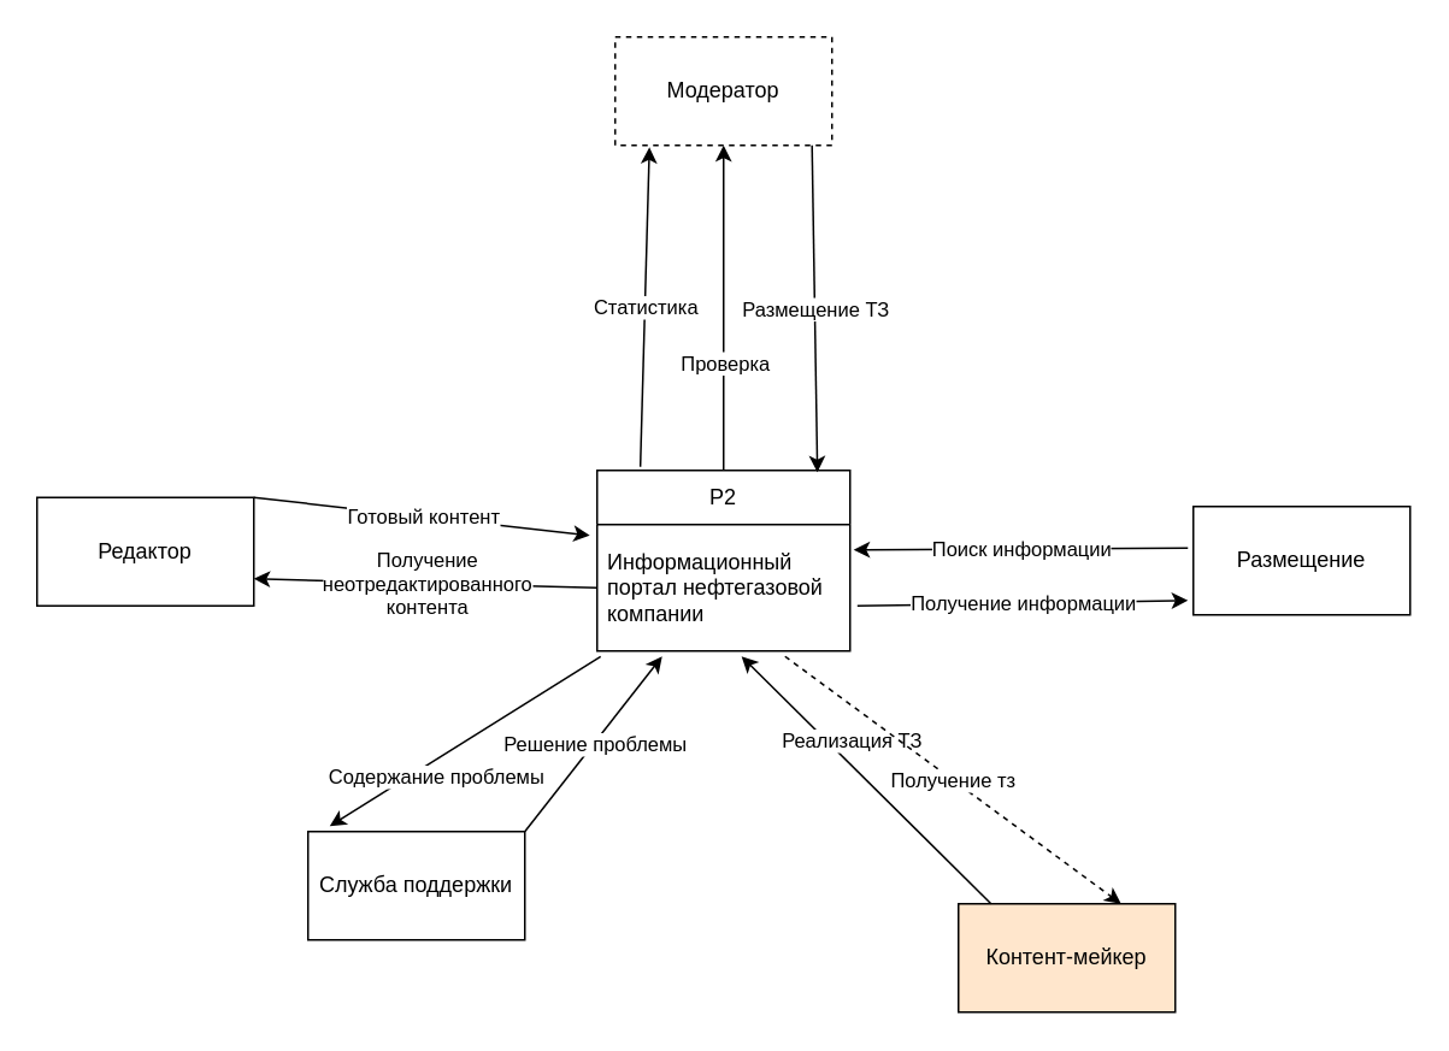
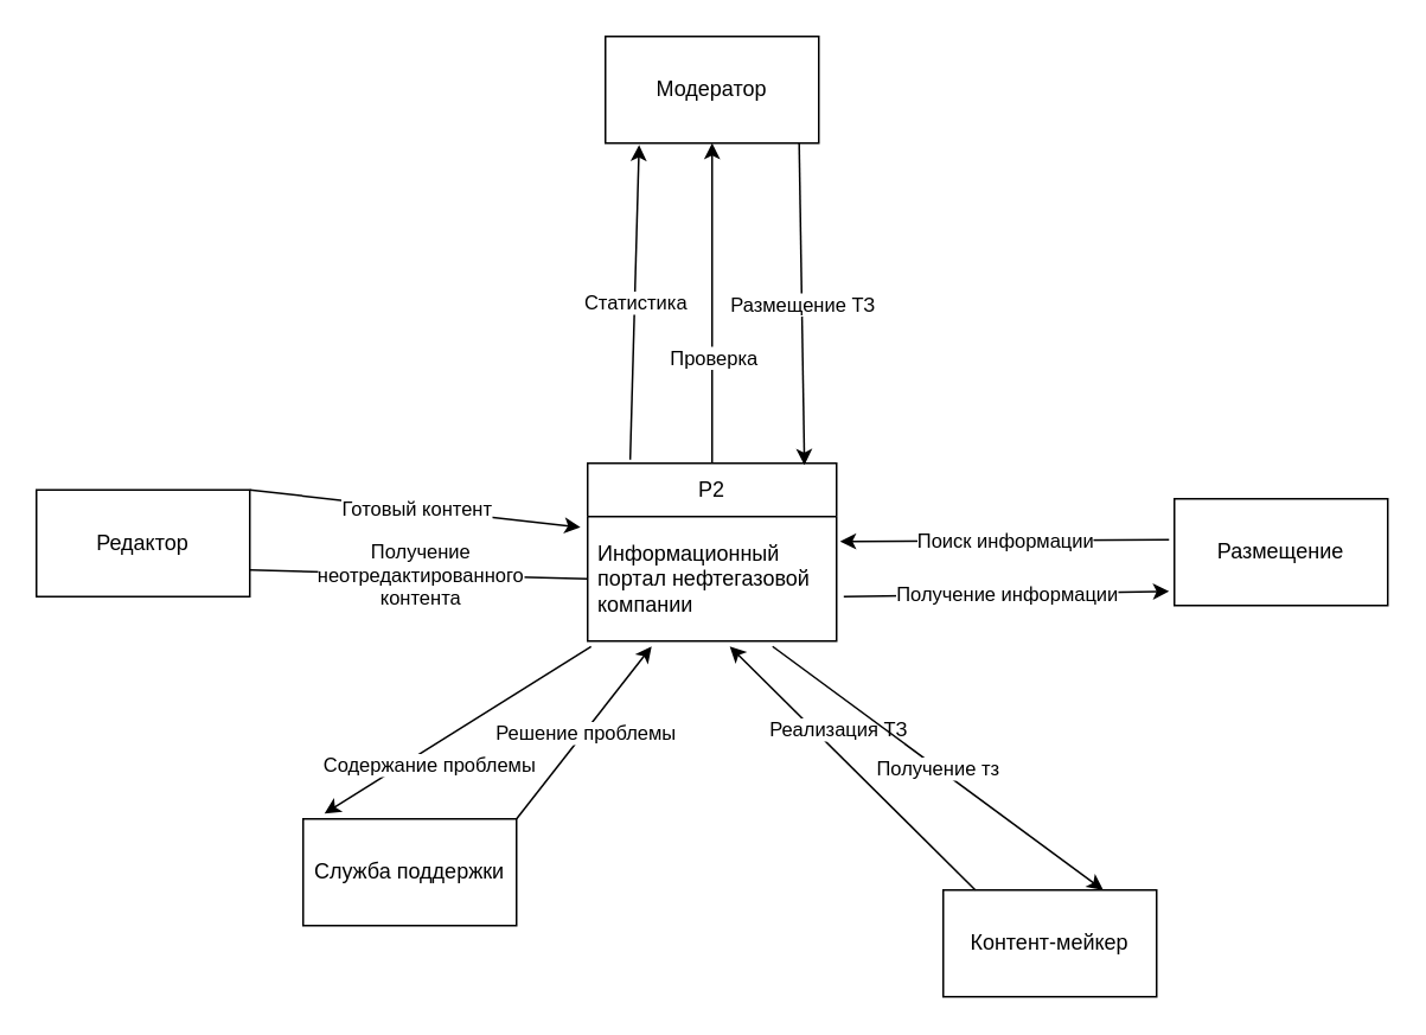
  <mxCell id="0" />
  <mxCell id="1" parent="0" />
- <mxCell id="2" value="Модератор" style="rounded=0;whiteSpace=wrap;html=1;dashed=1;" parent="1" vertex="1"><mxGeometry x="340" y="20" width="120" height="60" as="geometry" /></mxCell>
+ <mxCell id="2" value="Модератор" style="rounded=0;whiteSpace=wrap;html=1;" parent="1" vertex="1"><mxGeometry x="340" y="20" width="120" height="60" as="geometry" /></mxCell>
  <mxCell id="3" value="P2" style="swimlane;fontStyle=0;childLayout=stackLayout;horizontal=1;startSize=30;horizontalStack=0;resizeParent=1;resizeParentMax=0;resizeLast=0;collapsible=1;marginBottom=0;whiteSpace=wrap;html=1;" parent="1" vertex="1"><mxGeometry x="330" y="260" width="140" height="100" as="geometry" /></mxCell>
  <mxCell id="4" value="Информационный портал нефтегазовой компании" style="text;strokeColor=none;fillColor=none;align=left;verticalAlign=middle;spacingLeft=4;spacingRight=4;overflow=hidden;points=[[0,0.5],[1,0.5]];portConstraint=eastwest;rotatable=0;whiteSpace=wrap;html=1;" parent="3" vertex="1"><mxGeometry y="30" width="140" height="70" as="geometry" /></mxCell>
  <mxCell id="5" value="" style="endArrow=classic;html=1;rounded=0;exitX=0.908;exitY=1;exitDx=0;exitDy=0;exitPerimeter=0;entryX=0.871;entryY=0.01;entryDx=0;entryDy=0;entryPerimeter=0;" parent="1" source="2" target="3" edge="1"><mxGeometry relative="1" as="geometry"><mxPoint x="350" y="320" as="sourcePoint" /><mxPoint x="450" y="250" as="targetPoint" /></mxGeometry></mxCell>
  <mxCell id="6" value="Размещение ТЗ" style="edgeLabel;resizable=0;html=1;align=center;verticalAlign=middle;" parent="5" connectable="0" vertex="1"><mxGeometry relative="1" as="geometry" /></mxCell>
  <mxCell id="7" value="" style="endArrow=classic;html=1;rounded=0;exitX=0.171;exitY=-0.02;exitDx=0;exitDy=0;exitPerimeter=0;entryX=0.158;entryY=1.017;entryDx=0;entryDy=0;entryPerimeter=0;" parent="1" source="3" target="2" edge="1"><mxGeometry relative="1" as="geometry"><mxPoint x="350" y="320" as="sourcePoint" /><mxPoint x="450" y="320" as="targetPoint" /></mxGeometry></mxCell>
  <mxCell id="8" value="Статистика" style="edgeLabel;resizable=0;html=1;align=center;verticalAlign=middle;" parent="7" connectable="0" vertex="1"><mxGeometry relative="1" as="geometry" /></mxCell>
  <mxCell id="9" value="Редактор" style="rounded=0;whiteSpace=wrap;html=1;" parent="1" vertex="1"><mxGeometry x="20" y="275" width="120" height="60" as="geometry" /></mxCell>
  <mxCell id="10" value="" style="endArrow=classic;html=1;rounded=0;exitX=1;exitY=0;exitDx=0;exitDy=0;entryX=-0.036;entryY=0.086;entryDx=0;entryDy=0;entryPerimeter=0;" parent="1" source="9" edge="1"><mxGeometry x="0.013" y="76" relative="1" as="geometry"><mxPoint x="171" y="295" as="sourcePoint" /><mxPoint x="325.96" y="296.02" as="targetPoint" /><mxPoint as="offset" /></mxGeometry></mxCell>
  <mxCell id="11" value="Готовый контент" style="edgeLabel;resizable=0;html=1;align=center;verticalAlign=middle;" parent="10" connectable="0" vertex="1"><mxGeometry relative="1" as="geometry" /></mxCell>
- <mxCell id="12" value="" style="endArrow=classic;html=1;rounded=0;exitX=0;exitY=0.5;exitDx=0;exitDy=0;entryX=1;entryY=0.75;entryDx=0;entryDy=0;" parent="1" source="4" target="9" edge="1"><mxGeometry relative="1" as="geometry"><mxPoint x="350" y="320" as="sourcePoint" /><mxPoint x="450" y="320" as="targetPoint" /></mxGeometry></mxCell>
+ <mxCell id="12" value="" style="endArrow=none;html=1;rounded=0;exitX=0;exitY=0.5;exitDx=0;exitDy=0;entryX=1;entryY=0.75;entryDx=0;entryDy=0;" parent="1" source="4" target="9" edge="1"><mxGeometry relative="1" as="geometry"><mxPoint x="350" y="320" as="sourcePoint" /><mxPoint x="450" y="320" as="targetPoint" /></mxGeometry></mxCell>
  <mxCell id="13" value="Получение&lt;br&gt;неотредактированного&lt;br&gt;контента" style="edgeLabel;resizable=0;html=1;align=center;verticalAlign=middle;" parent="12" connectable="0" vertex="1"><mxGeometry relative="1" as="geometry" /></mxCell>
  <mxCell id="14" value="Размещение" style="rounded=0;whiteSpace=wrap;html=1;" parent="1" vertex="1"><mxGeometry x="660" y="280" width="120" height="60" as="geometry" /></mxCell>
  <mxCell id="15" value="" style="endArrow=classic;html=1;rounded=0;entryX=-0.025;entryY=0.867;entryDx=0;entryDy=0;entryPerimeter=0;exitX=1.029;exitY=0.643;exitDx=0;exitDy=0;exitPerimeter=0;" parent="1" source="4" target="14" edge="1"><mxGeometry relative="1" as="geometry"><mxPoint x="350" y="320" as="sourcePoint" /><mxPoint x="450" y="320" as="targetPoint" /></mxGeometry></mxCell>
  <mxCell id="16" value="Получение информации" style="edgeLabel;resizable=0;html=1;align=center;verticalAlign=middle;" parent="15" connectable="0" vertex="1"><mxGeometry relative="1" as="geometry" /></mxCell>
  <mxCell id="17" value="" style="endArrow=classic;html=1;rounded=0;exitX=-0.025;exitY=0.383;exitDx=0;exitDy=0;exitPerimeter=0;entryX=1.014;entryY=0.2;entryDx=0;entryDy=0;entryPerimeter=0;" parent="1" source="14" target="4" edge="1"><mxGeometry relative="1" as="geometry"><mxPoint x="450" y="320" as="sourcePoint" /><mxPoint x="550" y="320" as="targetPoint" /></mxGeometry></mxCell>
  <mxCell id="18" value="Поиск информации" style="edgeLabel;resizable=0;html=1;align=center;verticalAlign=middle;" parent="17" connectable="0" vertex="1"><mxGeometry relative="1" as="geometry" /></mxCell>
- <mxCell id="19" value="Контент-мейкер" style="rounded=0;whiteSpace=wrap;html=1;fillColor=#ffe6cc;" parent="1" vertex="1"><mxGeometry x="530" y="500" width="120" height="60" as="geometry" /></mxCell>
+ <mxCell id="19" value="Контент-мейкер" style="rounded=0;whiteSpace=wrap;html=1;" parent="1" vertex="1"><mxGeometry x="530" y="500" width="120" height="60" as="geometry" /></mxCell>
  <mxCell id="20" value="" style="endArrow=classic;html=1;rounded=0;exitX=0.117;exitY=-0.067;exitDx=0;exitDy=0;exitPerimeter=0;entryX=0.571;entryY=1.043;entryDx=0;entryDy=0;entryPerimeter=0;" parent="1" target="4" edge="1"><mxGeometry relative="1" as="geometry"><mxPoint x="548.04" y="500" as="sourcePoint" /><mxPoint x="404" y="374.03" as="targetPoint" /></mxGeometry></mxCell>
  <mxCell id="21" value="Реализация ТЗ" style="edgeLabel;resizable=0;html=1;align=center;verticalAlign=middle;" parent="20" connectable="0" vertex="1"><mxGeometry relative="1" as="geometry"><mxPoint x="-9" y="-22" as="offset" /></mxGeometry></mxCell>
- <mxCell id="22" value="" style="endArrow=classic;html=1;rounded=0;entryX=0.75;entryY=0;entryDx=0;entryDy=0;exitX=0.743;exitY=1.043;exitDx=0;exitDy=0;exitPerimeter=0;dashed=1;" parent="1" source="4" target="19" edge="1"><mxGeometry relative="1" as="geometry"><mxPoint x="436" y="366" as="sourcePoint" /><mxPoint x="550" y="320" as="targetPoint" /></mxGeometry></mxCell>
+ <mxCell id="22" value="" style="endArrow=classic;html=1;rounded=0;entryX=0.75;entryY=0;entryDx=0;entryDy=0;exitX=0.743;exitY=1.043;exitDx=0;exitDy=0;exitPerimeter=0;" parent="1" source="4" target="19" edge="1"><mxGeometry relative="1" as="geometry"><mxPoint x="436" y="366" as="sourcePoint" /><mxPoint x="550" y="320" as="targetPoint" /></mxGeometry></mxCell>
  <mxCell id="23" value="Получение тз" style="edgeLabel;resizable=0;html=1;align=center;verticalAlign=middle;" parent="22" connectable="0" vertex="1"><mxGeometry relative="1" as="geometry" /></mxCell>
  <mxCell id="24" value="" style="endArrow=classic;html=1;rounded=0;exitX=0.5;exitY=0;exitDx=0;exitDy=0;entryX=0.5;entryY=1;entryDx=0;entryDy=0;" parent="1" source="3" target="2" edge="1"><mxGeometry relative="1" as="geometry"><mxPoint x="630" y="310" as="sourcePoint" /><mxPoint x="730" y="310" as="targetPoint" /></mxGeometry></mxCell>
  <mxCell id="25" value="Проверка" style="edgeLabel;resizable=0;html=1;align=center;verticalAlign=middle;" parent="24" connectable="0" vertex="1"><mxGeometry relative="1" as="geometry"><mxPoint y="30" as="offset" /></mxGeometry></mxCell>
  <mxCell id="26" value="Служба поддержки" style="rounded=0;whiteSpace=wrap;html=1;" parent="1" vertex="1"><mxGeometry x="170" y="460" width="120" height="60" as="geometry" /></mxCell>
  <mxCell id="27" value="" style="endArrow=classic;html=1;rounded=0;exitX=0.014;exitY=1.043;exitDx=0;exitDy=0;exitPerimeter=0;entryX=0.1;entryY=-0.05;entryDx=0;entryDy=0;entryPerimeter=0;" parent="1" source="4" target="26" edge="1"><mxGeometry relative="1" as="geometry"><mxPoint x="330" y="485" as="sourcePoint" /><mxPoint x="430" y="485" as="targetPoint" /></mxGeometry></mxCell>
  <mxCell id="28" value="Содержание проблемы" style="edgeLabel;resizable=0;html=1;align=center;verticalAlign=middle;" parent="27" connectable="0" vertex="1"><mxGeometry relative="1" as="geometry"><mxPoint x="-17" y="20" as="offset" /></mxGeometry></mxCell>
  <mxCell id="29" value="" style="endArrow=classic;html=1;rounded=0;entryX=0.257;entryY=1.043;entryDx=0;entryDy=0;entryPerimeter=0;exitX=1;exitY=0;exitDx=0;exitDy=0;" parent="1" source="26" target="4" edge="1"><mxGeometry relative="1" as="geometry"><mxPoint x="310" y="570" as="sourcePoint" /><mxPoint x="410" y="570" as="targetPoint" /></mxGeometry></mxCell>
  <mxCell id="30" value="Решение проблемы" style="edgeLabel;resizable=0;html=1;align=center;verticalAlign=middle;" parent="29" connectable="0" vertex="1"><mxGeometry relative="1" as="geometry" /></mxCell>
